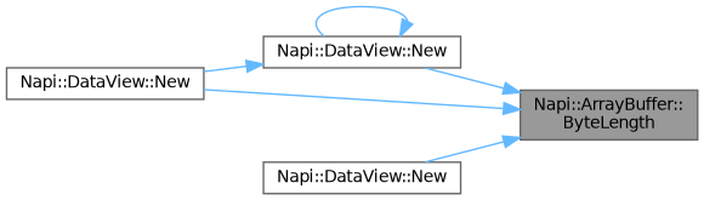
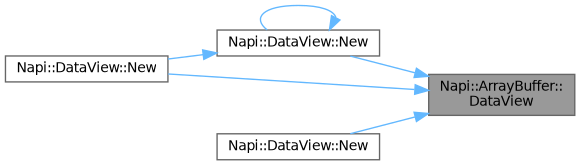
  digraph {
    rankdir=RL
    node [color=grey40 fillcolor=white fontname=Helvetica fontsize=10 shape=box style=filled]
    edge [color=steelblue1 dir=back fontname=Helvetica fontsize=10 labelfontname=Helvetica labelfontsize=10 style=solid]
-   n1 [color=gray40 fillcolor=grey60 fontcolor=black height=0.2 label="Napi::ArrayBuffer::\lByteLength" width=0.4]
+   n1 [color=gray40 fillcolor=grey60 fontcolor=black height=0.2 label="Napi::ArrayBuffer::\lDataView" width=0.4]
    n2 [height=0.2 label="Napi::DataView::New" width=0.4]
    n3 [height=0.2 label="Napi::DataView::New" width=0.4]
    n4 [height=0.2 label="Napi::DataView::New" width=0.4]
    n1 -> n2
    n1 -> n3
    n1 -> n4
    n2 -> n2
    n2 -> n3
  }
